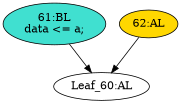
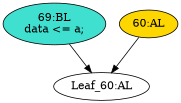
  strict digraph {
    node [style=filled]
    edge [cond="[]" lineno=None]
-   n1 [ast="<pyverilog.vparser.ast.Block object at 0x7f2a7b11be10>" fillcolor=turquoise label="61:BL\ndata <= a;" statements="[<pyverilog.vparser.ast.NonblockingSubstitution object at 0x7f2a7b13a650>]" typ=Block]
+   n1 [ast="<pyverilog.vparser.ast.Block object at 0x7f2a7b11be10>" fillcolor=turquoise label="69:BL\ndata <= a;" statements="[<pyverilog.vparser.ast.NonblockingSubstitution object at 0x7f2a7b13a650>]" typ=Block]
    n2 [def_var="['data']" label="Leaf_60:AL" style=""]
-   n3 [ast="<pyverilog.vparser.ast.Always object at 0x7f2a7b11be50>" clk_sens=False fillcolor=gold label="62:AL" sens="['a']" statements="[]" typ=Always use_var="['a']"]
+   n3 [ast="<pyverilog.vparser.ast.Always object at 0x7f2a7b11be50>" clk_sens=False fillcolor=gold label="60:AL" sens="['a']" statements="[]" typ=Always use_var="['a']"]
    n1 -> n2
    n3 -> n2
  }
